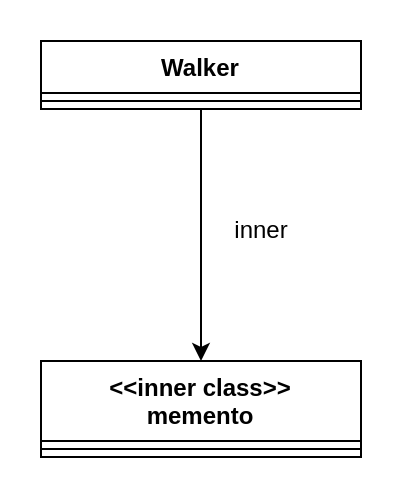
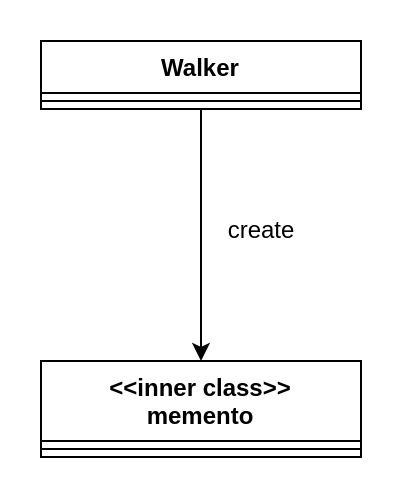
  <mxCell id="0" />
  <mxCell id="1" parent="0" />
  <mxCell id="2" style="edgeStyle=orthogonalEdgeStyle;rounded=0;orthogonalLoop=1;jettySize=auto;html=1;" edge="1" parent="1" source="3" target="5"><mxGeometry relative="1" as="geometry" /></mxCell>
  <mxCell id="3" value="Walker" style="swimlane;fontStyle=1;align=center;verticalAlign=top;childLayout=stackLayout;horizontal=1;startSize=26;horizontalStack=0;resizeParent=1;resizeParentMax=0;resizeLast=0;collapsible=1;marginBottom=0;" vertex="1" parent="1"><mxGeometry x="20" y="20" width="160" height="34" as="geometry" /></mxCell>
  <mxCell id="4" value="" style="line;strokeWidth=1;fillColor=none;align=left;verticalAlign=middle;spacingTop=-1;spacingLeft=3;spacingRight=3;rotatable=0;labelPosition=right;points=[];portConstraint=eastwest;strokeColor=inherit;" vertex="1" parent="3"><mxGeometry y="26" width="160" height="8" as="geometry" /></mxCell>
  <mxCell id="5" value="&lt;&lt;inner class&gt;&gt;&#10;memento" style="swimlane;fontStyle=1;align=center;verticalAlign=top;childLayout=stackLayout;horizontal=1;startSize=40;horizontalStack=0;resizeParent=1;resizeParentMax=0;resizeLast=0;collapsible=1;marginBottom=0;" vertex="1" parent="1"><mxGeometry x="20" y="180" width="160" height="48" as="geometry" /></mxCell>
  <mxCell id="6" value="" style="line;strokeWidth=1;fillColor=none;align=left;verticalAlign=middle;spacingTop=-1;spacingLeft=3;spacingRight=3;rotatable=0;labelPosition=right;points=[];portConstraint=eastwest;strokeColor=inherit;" vertex="1" parent="5"><mxGeometry y="40" width="160" height="8" as="geometry" /></mxCell>
- <mxCell id="7" value="inner" style="text;html=1;align=center;verticalAlign=middle;resizable=0;points=[];autosize=1;strokeColor=none;fillColor=none;" vertex="1" parent="1"><mxGeometry x="100" y="100" width="60" height="30" as="geometry" /></mxCell>
+ <mxCell id="7" value="create" style="text;html=1;align=center;verticalAlign=middle;resizable=0;points=[];autosize=1;strokeColor=none;fillColor=none;" vertex="1" parent="1"><mxGeometry x="100" y="100" width="60" height="30" as="geometry" /></mxCell>
